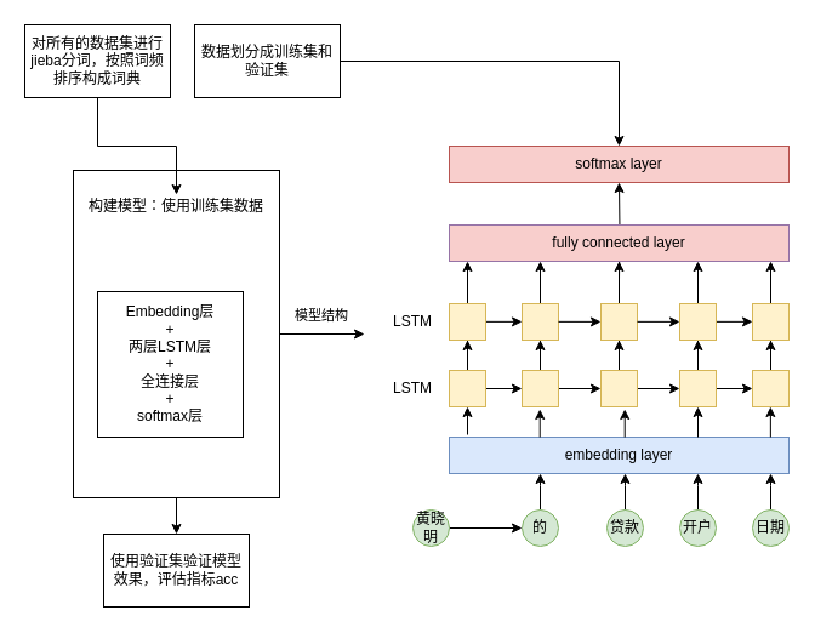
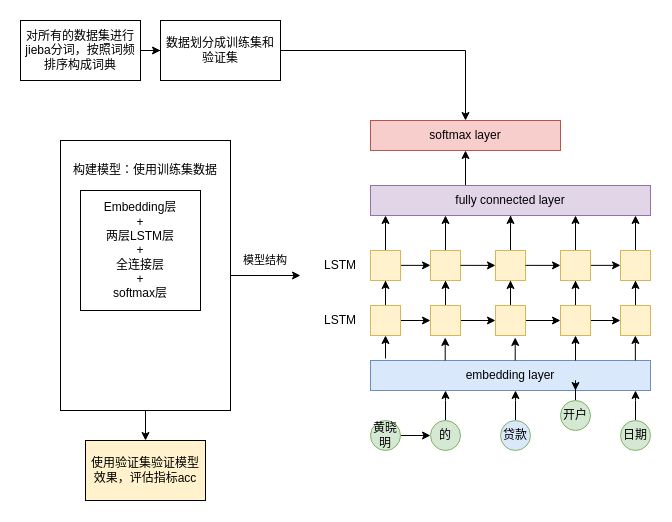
  <mxCell id="0" />
  <mxCell id="1" parent="0" />
  <mxCell id="2" value="" style="edgeStyle=orthogonalEdgeStyle;rounded=0;orthogonalLoop=1;jettySize=auto;html=1;" edge="1" parent="1" source="3" target="10"><mxGeometry relative="1" as="geometry" /></mxCell>
  <mxCell id="3" value="" style="rounded=0;whiteSpace=wrap;html=1;" vertex="1" parent="1"><mxGeometry x="60" y="140" width="170" height="270" as="geometry" /></mxCell>
- <mxCell id="4" value="" style="edgeStyle=orthogonalEdgeStyle;rounded=0;orthogonalLoop=1;jettySize=auto;html=1;" edge="1" parent="1" source="5" target="9"><mxGeometry relative="1" as="geometry" /></mxCell>
+ <mxCell id="4" value="" style="edgeStyle=orthogonalEdgeStyle;rounded=0;orthogonalLoop=1;jettySize=auto;html=1;" edge="1" parent="1" source="5" target="8"><mxGeometry relative="1" as="geometry" /></mxCell>
  <mxCell id="5" value="对所有的数据集进行jieba分词，按照词频排序构成词典" style="rounded=0;whiteSpace=wrap;html=1;" vertex="1" parent="1"><mxGeometry x="20" y="20" width="120" height="60" as="geometry" /></mxCell>
- <mxCell id="6" value="Embedding层&lt;br&gt;+&lt;br&gt;两层LSTM层&lt;br&gt;+&lt;br&gt;全连接层&lt;br&gt;+&lt;br&gt;softmax层" style="rounded=0;whiteSpace=wrap;html=1;" vertex="1" parent="1"><mxGeometry x="80" y="240" width="120" height="120" as="geometry" /></mxCell>
+ <mxCell id="6" value="Embedding层&lt;br&gt;+&lt;br&gt;两层LSTM层&lt;br&gt;+&lt;br&gt;全连接层&lt;br&gt;+&lt;br&gt;softmax层" style="rounded=0;whiteSpace=wrap;html=1;" vertex="1" parent="1"><mxGeometry x="80" y="190" width="120" height="120" as="geometry" /></mxCell>
  <mxCell id="7" value="" style="edgeStyle=orthogonalEdgeStyle;rounded=0;orthogonalLoop=1;jettySize=auto;html=1;" edge="1" parent="1" source="8" target="57"><mxGeometry relative="1" as="geometry" /></mxCell>
  <mxCell id="8" value="数据划分成训练集和验证集" style="rounded=0;whiteSpace=wrap;html=1;" vertex="1" parent="1"><mxGeometry x="160" y="20" width="120" height="60" as="geometry" /></mxCell>
  <mxCell id="9" value="构建模型：使用训练集数据" style="text;html=1;strokeColor=none;fillColor=none;align=center;verticalAlign=middle;whiteSpace=wrap;rounded=0;" vertex="1" parent="1"><mxGeometry x="70" y="160" width="150" height="20" as="geometry" /></mxCell>
- <mxCell id="10" value="使用验证集验证模型效果，评估指标acc" style="rounded=0;whiteSpace=wrap;html=1;" vertex="1" parent="1"><mxGeometry x="85" y="440" width="120" height="60" as="geometry" /></mxCell>
+ <mxCell id="10" value="使用验证集验证模型效果，评估指标acc" style="rounded=0;whiteSpace=wrap;html=1;fillColor=#fff2cc;" vertex="1" parent="1"><mxGeometry x="85" y="440" width="120" height="60" as="geometry" /></mxCell>
  <mxCell id="11" value="embedding layer" style="rounded=0;whiteSpace=wrap;html=1;fillColor=#dae8fc;strokeColor=#6c8ebf;" vertex="1" parent="1"><mxGeometry x="370" y="360" width="280" height="30" as="geometry" /></mxCell>
  <mxCell id="12" value="" style="edgeStyle=orthogonalEdgeStyle;rounded=0;orthogonalLoop=1;jettySize=auto;html=1;" edge="1" parent="1" source="13" target="15"><mxGeometry relative="1" as="geometry"><mxPoint x="385" y="340" as="targetPoint" /></mxGeometry></mxCell>
- <mxCell id="13" value="黄晓明" style="ellipse;whiteSpace=wrap;html=1;aspect=fixed;fillColor=#d5e8d4;strokeColor=#82b366;" vertex="1" parent="1"><mxGeometry x="340" y="420" width="30" height="30" as="geometry" /></mxCell>
+ <mxCell id="13" value="黄晓明" style="ellipse;whiteSpace=wrap;html=1;aspect=fixed;fillColor=#d5e8d4;strokeColor=#82b366;" vertex="1" parent="1"><mxGeometry x="370" y="420" width="30" height="30" as="geometry" /></mxCell>
  <mxCell id="14" value="" style="edgeStyle=orthogonalEdgeStyle;rounded=0;orthogonalLoop=1;jettySize=auto;html=1;" edge="1" parent="1" source="15"><mxGeometry relative="1" as="geometry"><mxPoint x="445" y="390" as="targetPoint" /></mxGeometry></mxCell>
  <mxCell id="15" value="的" style="ellipse;whiteSpace=wrap;html=1;aspect=fixed;fillColor=#d5e8d4;strokeColor=#82b366;" vertex="1" parent="1"><mxGeometry x="430" y="420" width="30" height="30" as="geometry" /></mxCell>
  <mxCell id="16" value="" style="edgeStyle=orthogonalEdgeStyle;rounded=0;orthogonalLoop=1;jettySize=auto;html=1;" edge="1" parent="1" source="17"><mxGeometry relative="1" as="geometry"><mxPoint x="515" y="390" as="targetPoint" /></mxGeometry></mxCell>
- <mxCell id="17" value="贷款" style="ellipse;whiteSpace=wrap;html=1;aspect=fixed;fillColor=#d5e8d4;strokeColor=#82b366;" vertex="1" parent="1"><mxGeometry x="500" y="420" width="30" height="30" as="geometry" /></mxCell>
+ <mxCell id="17" value="贷款" style="ellipse;whiteSpace=wrap;html=1;aspect=fixed;fillColor=#dae8fc;strokeColor=#82b366;" vertex="1" parent="1"><mxGeometry x="500" y="420" width="30" height="30" as="geometry" /></mxCell>
  <mxCell id="18" value="" style="edgeStyle=orthogonalEdgeStyle;rounded=0;orthogonalLoop=1;jettySize=auto;html=1;" edge="1" parent="1" source="19"><mxGeometry relative="1" as="geometry"><mxPoint x="575" y="390" as="targetPoint" /></mxGeometry></mxCell>
- <mxCell id="19" value="开户" style="ellipse;whiteSpace=wrap;html=1;aspect=fixed;fillColor=#d5e8d4;strokeColor=#82b366;" vertex="1" parent="1"><mxGeometry x="560" y="420" width="30" height="30" as="geometry" /></mxCell>
+ <mxCell id="19" value="开户" style="ellipse;whiteSpace=wrap;html=1;aspect=fixed;fillColor=#d5e8d4;strokeColor=#82b366;" vertex="1" parent="1"><mxGeometry x="560" y="400" width="30" height="30" as="geometry" /></mxCell>
  <mxCell id="20" value="" style="edgeStyle=orthogonalEdgeStyle;rounded=0;orthogonalLoop=1;jettySize=auto;html=1;" edge="1" parent="1" source="21"><mxGeometry relative="1" as="geometry"><mxPoint x="635" y="390" as="targetPoint" /></mxGeometry></mxCell>
  <mxCell id="21" value="日期" style="ellipse;whiteSpace=wrap;html=1;aspect=fixed;fillColor=#d5e8d4;strokeColor=#82b366;" vertex="1" parent="1"><mxGeometry x="620" y="420" width="30" height="30" as="geometry" /></mxCell>
  <mxCell id="22" value="" style="edgeStyle=orthogonalEdgeStyle;rounded=0;orthogonalLoop=1;jettySize=auto;html=1;" edge="1" parent="1" source="24" target="26"><mxGeometry relative="1" as="geometry" /></mxCell>
  <mxCell id="23" value="" style="edgeStyle=orthogonalEdgeStyle;rounded=0;orthogonalLoop=1;jettySize=auto;html=1;entryX=0;entryY=0.5;entryDx=0;entryDy=0;" edge="1" parent="1" source="24" target="29"><mxGeometry relative="1" as="geometry"><mxPoint x="480" y="320" as="targetPoint" /></mxGeometry></mxCell>
  <mxCell id="24" value="&lt;p&gt;&lt;br&gt;&lt;/p&gt;" style="whiteSpace=wrap;html=1;aspect=fixed;fillColor=#fff2cc;strokeColor=#d6b656;" vertex="1" parent="1"><mxGeometry x="370" y="305" width="30" height="30" as="geometry" /></mxCell>
  <mxCell id="25" value="" style="edgeStyle=orthogonalEdgeStyle;rounded=0;orthogonalLoop=1;jettySize=auto;html=1;" edge="1" parent="1"><mxGeometry relative="1" as="geometry"><mxPoint x="385" y="295" as="sourcePoint" /><mxPoint x="385" y="215" as="targetPoint" /></mxGeometry></mxCell>
  <mxCell id="26" value="" style="whiteSpace=wrap;html=1;aspect=fixed;" vertex="1" parent="1"><mxGeometry x="370" y="250" width="30" height="30" as="geometry" /></mxCell>
  <mxCell id="27" value="" style="edgeStyle=orthogonalEdgeStyle;rounded=0;orthogonalLoop=1;jettySize=auto;html=1;" edge="1" parent="1" source="29" target="31"><mxGeometry relative="1" as="geometry" /></mxCell>
  <mxCell id="28" value="" style="edgeStyle=orthogonalEdgeStyle;rounded=0;orthogonalLoop=1;jettySize=auto;html=1;entryX=0;entryY=0.5;entryDx=0;entryDy=0;" edge="1" parent="1" source="29" target="34"><mxGeometry relative="1" as="geometry"><mxPoint x="540" y="320" as="targetPoint" /></mxGeometry></mxCell>
  <mxCell id="29" value="" style="whiteSpace=wrap;html=1;aspect=fixed;fillColor=#fff2cc;strokeColor=#d6b656;" vertex="1" parent="1"><mxGeometry x="430" y="305" width="30" height="30" as="geometry" /></mxCell>
  <mxCell id="30" value="" style="edgeStyle=orthogonalEdgeStyle;rounded=0;orthogonalLoop=1;jettySize=auto;html=1;" edge="1" parent="1"><mxGeometry relative="1" as="geometry"><mxPoint x="445" y="295" as="sourcePoint" /><mxPoint x="445" y="215" as="targetPoint" /></mxGeometry></mxCell>
  <mxCell id="31" value="" style="whiteSpace=wrap;html=1;aspect=fixed;fillColor=#fff2cc;strokeColor=#d6b656;" vertex="1" parent="1"><mxGeometry x="430" y="250" width="30" height="30" as="geometry" /></mxCell>
  <mxCell id="32" value="" style="edgeStyle=orthogonalEdgeStyle;rounded=0;orthogonalLoop=1;jettySize=auto;html=1;" edge="1" parent="1" source="34" target="36"><mxGeometry relative="1" as="geometry" /></mxCell>
  <mxCell id="33" value="" style="edgeStyle=orthogonalEdgeStyle;rounded=0;orthogonalLoop=1;jettySize=auto;html=1;entryX=0;entryY=0.5;entryDx=0;entryDy=0;" edge="1" parent="1" source="34" target="39"><mxGeometry relative="1" as="geometry" /></mxCell>
  <mxCell id="34" value="" style="whiteSpace=wrap;html=1;aspect=fixed;fillColor=#fff2cc;strokeColor=#d6b656;" vertex="1" parent="1"><mxGeometry x="495" y="305" width="30" height="30" as="geometry" /></mxCell>
  <mxCell id="35" value="" style="edgeStyle=orthogonalEdgeStyle;rounded=0;orthogonalLoop=1;jettySize=auto;html=1;" edge="1" parent="1"><mxGeometry relative="1" as="geometry"><mxPoint x="510" y="295" as="sourcePoint" /><mxPoint x="510" y="215" as="targetPoint" /></mxGeometry></mxCell>
  <mxCell id="36" value="" style="whiteSpace=wrap;html=1;aspect=fixed;fillColor=#fff2cc;strokeColor=#d6b656;" vertex="1" parent="1"><mxGeometry x="495" y="250" width="30" height="30" as="geometry" /></mxCell>
  <mxCell id="37" value="" style="edgeStyle=orthogonalEdgeStyle;rounded=0;orthogonalLoop=1;jettySize=auto;html=1;" edge="1" parent="1" source="39" target="41"><mxGeometry relative="1" as="geometry" /></mxCell>
  <mxCell id="38" value="" style="edgeStyle=orthogonalEdgeStyle;rounded=0;orthogonalLoop=1;jettySize=auto;html=1;entryX=0;entryY=0.5;entryDx=0;entryDy=0;" edge="1" parent="1" source="39" target="43"><mxGeometry relative="1" as="geometry"><mxPoint x="670" y="320" as="targetPoint" /></mxGeometry></mxCell>
  <mxCell id="39" value="" style="whiteSpace=wrap;html=1;aspect=fixed;fillColor=#fff2cc;strokeColor=#d6b656;" vertex="1" parent="1"><mxGeometry x="560" y="305" width="30" height="30" as="geometry" /></mxCell>
  <mxCell id="40" value="" style="edgeStyle=orthogonalEdgeStyle;rounded=0;orthogonalLoop=1;jettySize=auto;html=1;" edge="1" parent="1"><mxGeometry relative="1" as="geometry"><mxPoint x="575" y="295" as="sourcePoint" /><mxPoint x="575" y="215" as="targetPoint" /></mxGeometry></mxCell>
  <mxCell id="41" value="" style="whiteSpace=wrap;html=1;aspect=fixed;" vertex="1" parent="1"><mxGeometry x="560" y="250" width="30" height="30" as="geometry" /></mxCell>
  <mxCell id="42" value="" style="edgeStyle=orthogonalEdgeStyle;rounded=0;orthogonalLoop=1;jettySize=auto;html=1;" edge="1" parent="1" source="43" target="45"><mxGeometry relative="1" as="geometry" /></mxCell>
  <mxCell id="43" value="" style="whiteSpace=wrap;html=1;aspect=fixed;fillColor=#fff2cc;strokeColor=#d6b656;" vertex="1" parent="1"><mxGeometry x="620" y="305" width="30" height="30" as="geometry" /></mxCell>
  <mxCell id="44" value="" style="edgeStyle=orthogonalEdgeStyle;rounded=0;orthogonalLoop=1;jettySize=auto;html=1;" edge="1" parent="1"><mxGeometry relative="1" as="geometry"><mxPoint x="635" y="295" as="sourcePoint" /><mxPoint x="635" y="215" as="targetPoint" /></mxGeometry></mxCell>
  <mxCell id="45" value="" style="whiteSpace=wrap;html=1;aspect=fixed;fillColor=#fff2cc;strokeColor=#d6b656;" vertex="1" parent="1"><mxGeometry x="620" y="250" width="30" height="30" as="geometry" /></mxCell>
  <mxCell id="46" value="" style="endArrow=classic;html=1;entryX=0.5;entryY=1;entryDx=0;entryDy=0;" edge="1" parent="1" target="24"><mxGeometry width="50" height="50" relative="1" as="geometry"><mxPoint x="385" y="358" as="sourcePoint" /><mxPoint x="420" y="310" as="targetPoint" /></mxGeometry></mxCell>
  <mxCell id="47" value="" style="endArrow=classic;html=1;entryX=0.5;entryY=1;entryDx=0;entryDy=0;" edge="1" parent="1"><mxGeometry width="50" height="50" relative="1" as="geometry"><mxPoint x="444.71" y="360" as="sourcePoint" /><mxPoint x="444.71" y="337" as="targetPoint" /></mxGeometry></mxCell>
  <mxCell id="48" value="" style="endArrow=classic;html=1;entryX=0.5;entryY=1;entryDx=0;entryDy=0;" edge="1" parent="1"><mxGeometry width="50" height="50" relative="1" as="geometry"><mxPoint x="514.71" y="360" as="sourcePoint" /><mxPoint x="514.71" y="337" as="targetPoint" /></mxGeometry></mxCell>
  <mxCell id="49" value="" style="endArrow=classic;html=1;entryX=0.5;entryY=1;entryDx=0;entryDy=0;" edge="1" parent="1" target="39"><mxGeometry width="50" height="50" relative="1" as="geometry"><mxPoint x="575" y="360" as="sourcePoint" /><mxPoint x="578" y="335" as="targetPoint" /></mxGeometry></mxCell>
  <mxCell id="50" value="" style="endArrow=classic;html=1;entryX=0.5;entryY=1;entryDx=0;entryDy=0;" edge="1" parent="1"><mxGeometry width="50" height="50" relative="1" as="geometry"><mxPoint x="634.86" y="360" as="sourcePoint" /><mxPoint x="634.86" y="335" as="targetPoint" /></mxGeometry></mxCell>
  <mxCell id="51" value="" style="edgeStyle=orthogonalEdgeStyle;rounded=0;orthogonalLoop=1;jettySize=auto;html=1;entryX=0;entryY=0.5;entryDx=0;entryDy=0;" edge="1" parent="1"><mxGeometry relative="1" as="geometry"><mxPoint x="400" y="264.86" as="sourcePoint" /><mxPoint x="430" y="264.86" as="targetPoint" /></mxGeometry></mxCell>
  <mxCell id="52" value="" style="edgeStyle=orthogonalEdgeStyle;rounded=0;orthogonalLoop=1;jettySize=auto;html=1;entryX=0;entryY=0.5;entryDx=0;entryDy=0;" edge="1" parent="1" target="36"><mxGeometry relative="1" as="geometry"><mxPoint x="460" y="264.86" as="sourcePoint" /><mxPoint x="490" y="264.86" as="targetPoint" /></mxGeometry></mxCell>
  <mxCell id="53" value="" style="edgeStyle=orthogonalEdgeStyle;rounded=0;orthogonalLoop=1;jettySize=auto;html=1;entryX=0;entryY=0.5;entryDx=0;entryDy=0;" edge="1" parent="1" target="41"><mxGeometry relative="1" as="geometry"><mxPoint x="525" y="264.86" as="sourcePoint" /><mxPoint x="555" y="264.86" as="targetPoint" /></mxGeometry></mxCell>
  <mxCell id="54" value="" style="edgeStyle=orthogonalEdgeStyle;rounded=0;orthogonalLoop=1;jettySize=auto;html=1;entryX=0;entryY=0.5;entryDx=0;entryDy=0;" edge="1" parent="1"><mxGeometry relative="1" as="geometry"><mxPoint x="590" y="264.86" as="sourcePoint" /><mxPoint x="620" y="264.86" as="targetPoint" /></mxGeometry></mxCell>
  <mxCell id="55" value="" style="edgeStyle=orthogonalEdgeStyle;rounded=0;orthogonalLoop=1;jettySize=auto;html=1;" edge="1" parent="1" target="57"><mxGeometry relative="1" as="geometry"><mxPoint x="510" y="230" as="sourcePoint" /></mxGeometry></mxCell>
- <mxCell id="56" value="fully connected layer" style="rounded=0;whiteSpace=wrap;html=1;fillColor=#f8cecc;strokeColor=#9673a6;" vertex="1" parent="1"><mxGeometry x="370" y="185" width="280" height="30" as="geometry" /></mxCell>
- <mxCell id="57" value="softmax layer" style="rounded=0;whiteSpace=wrap;html=1;fillColor=#f8cecc;strokeColor=#b85450;" vertex="1" parent="1"><mxGeometry x="370" y="120" width="280" height="30" as="geometry" /></mxCell>
+ <mxCell id="56" value="fully connected layer" style="rounded=0;whiteSpace=wrap;html=1;fillColor=#e1d5e7;strokeColor=#9673a6;" vertex="1" parent="1"><mxGeometry x="370" y="185" width="280" height="30" as="geometry" /></mxCell>
+ <mxCell id="57" value="softmax layer" style="rounded=0;whiteSpace=wrap;html=1;fillColor=#f8cecc;strokeColor=#b85450;" vertex="1" parent="1"><mxGeometry x="370" y="120" width="190" height="30" as="geometry" /></mxCell>
  <mxCell id="58" value="LSTM" style="text;html=1;strokeColor=none;fillColor=none;align=center;verticalAlign=middle;whiteSpace=wrap;rounded=0;" vertex="1" parent="1"><mxGeometry x="320" y="255" width="40" height="20" as="geometry" /></mxCell>
  <mxCell id="59" value="LSTM" style="text;html=1;strokeColor=none;fillColor=none;align=center;verticalAlign=middle;whiteSpace=wrap;rounded=0;" vertex="1" parent="1"><mxGeometry x="320" y="310" width="40" height="20" as="geometry" /></mxCell>
  <mxCell id="60" value="" style="whiteSpace=wrap;html=1;aspect=fixed;fillColor=#fff2cc;strokeColor=#d6b656;" vertex="1" parent="1"><mxGeometry x="560" y="250" width="30" height="30" as="geometry" /></mxCell>
  <mxCell id="61" value="" style="whiteSpace=wrap;html=1;aspect=fixed;fillColor=#fff2cc;strokeColor=#d6b656;" vertex="1" parent="1"><mxGeometry x="370" y="250" width="30" height="30" as="geometry" /></mxCell>
  <mxCell id="62" value="" style="endArrow=classic;html=1;exitX=1;exitY=0.5;exitDx=0;exitDy=0;" edge="1" parent="1" source="3"><mxGeometry width="50" height="50" relative="1" as="geometry"><mxPoint x="230" y="310" as="sourcePoint" /><mxPoint x="300" y="275" as="targetPoint" /></mxGeometry></mxCell>
  <mxCell id="63" value="&lt;font style=&quot;font-size: 11px&quot;&gt;模型结构&lt;/font&gt;" style="text;html=1;strokeColor=none;fillColor=none;align=center;verticalAlign=middle;whiteSpace=wrap;rounded=0;" vertex="1" parent="1"><mxGeometry x="240" y="250" width="50" height="20" as="geometry" /></mxCell>
